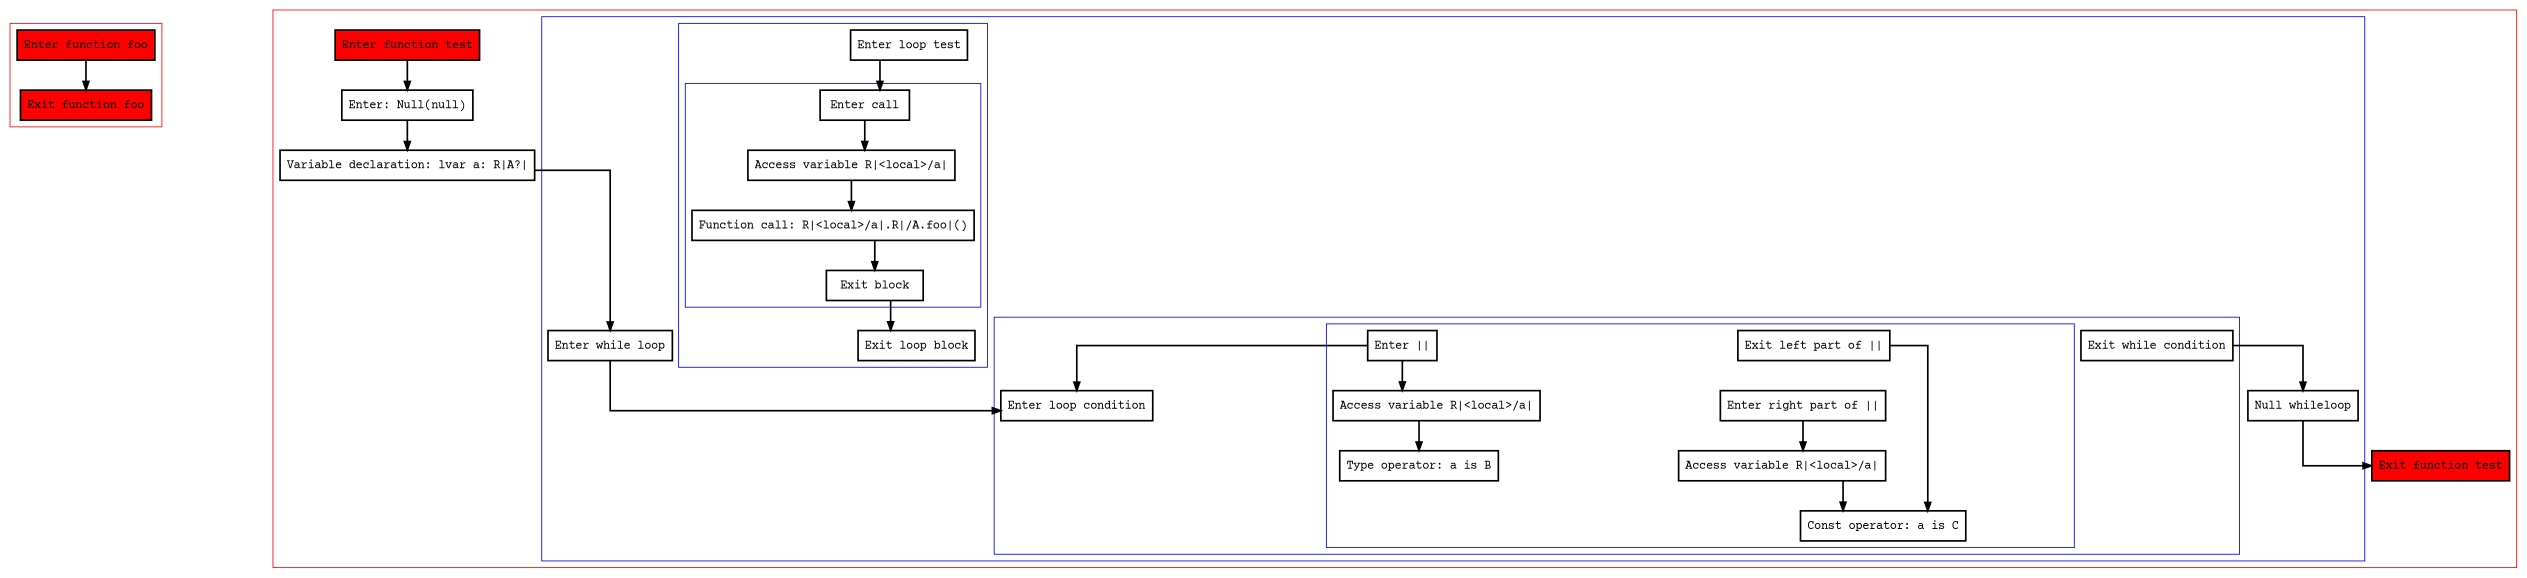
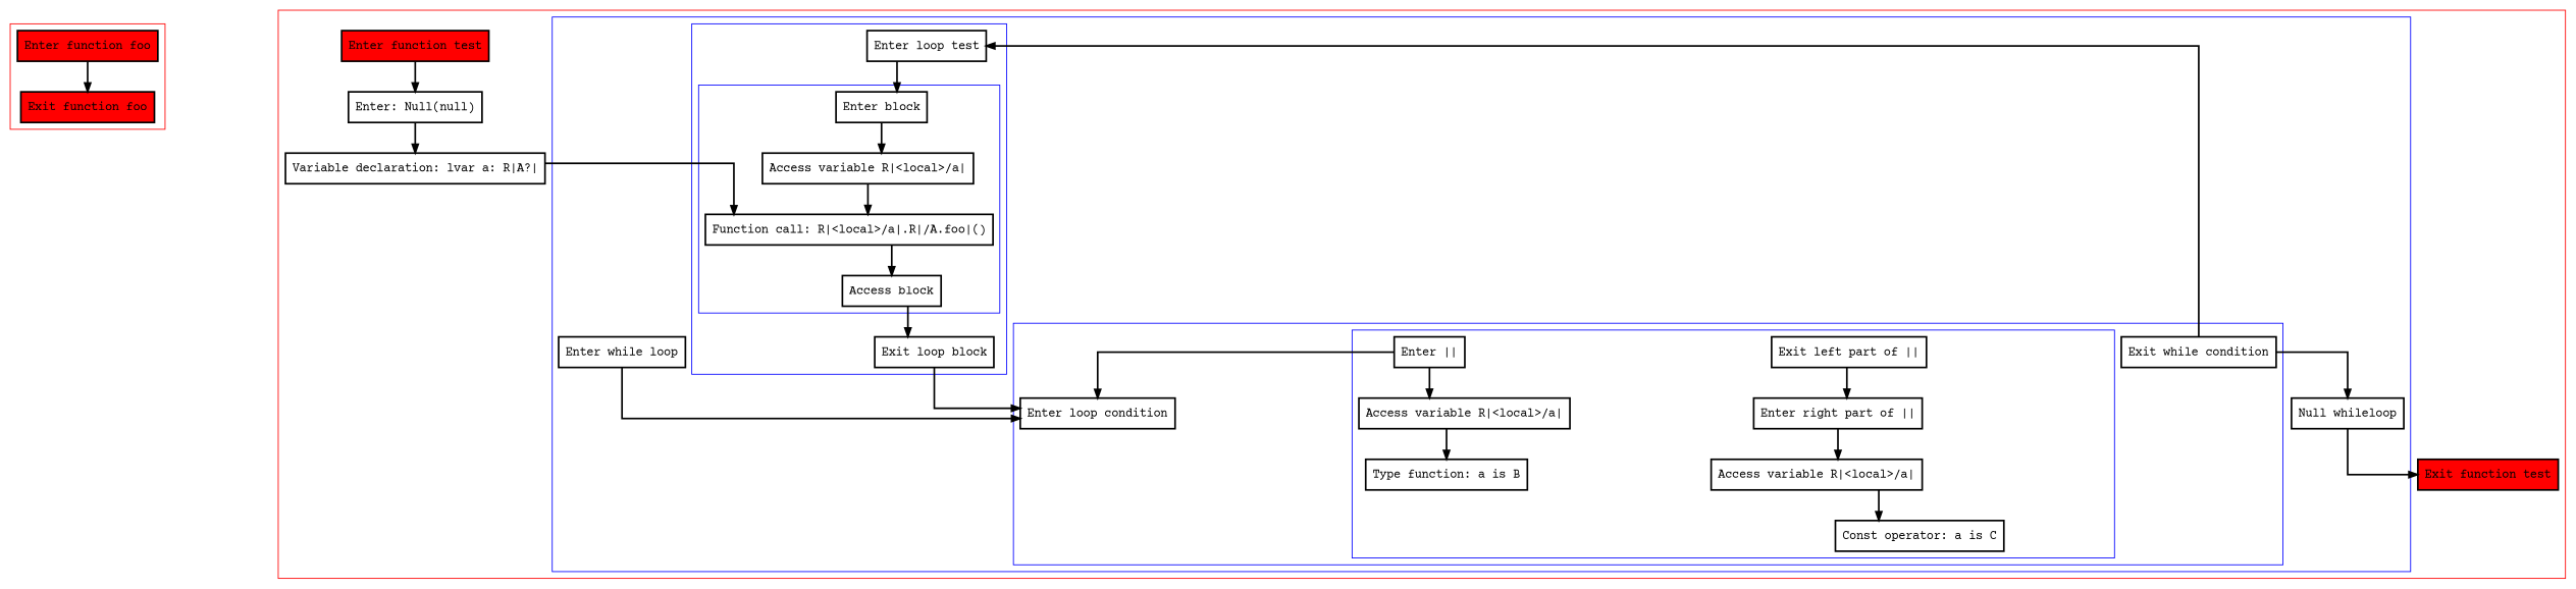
  digraph {
    fontname="Courier Prime"
    nodesep=3
    splines=ortho
    node [fontname="Courier Prime" penwidth=2 shape=box]
    edge [fontname="Courier Prime" penwidth=2]
    n1 [fillcolor=red label="Enter function foo" style=filled]
    n2 [fillcolor=red label="Exit function foo" style=filled]
    n3 [label="Enter ||"]
    n4 [label="Access variable R|<local>/a|"]
-   n5 [label="Type operator: a is B"]
+   n5 [label="Type function: a is B"]
    n6 [label="Exit left part of ||"]
    n7 [label="Enter right part of ||"]
    n8 [label="Access variable R|<local>/a|"]
    n9 [label="Const operator: a is C"]
    n10 [label="Enter loop condition"]
    n11 [label="Exit while condition"]
-   n12 [label="Enter call"]
+   n12 [label="Enter block"]
    n13 [label="Access variable R|<local>/a|"]
    n14 [label="Function call: R|<local>/a|.R|/A.foo|()"]
-   n15 [label="Exit block"]
+   n15 [label="Access block"]
    n16 [label="Enter loop test"]
    n17 [label="Exit loop block"]
    n18 [label="Enter while loop"]
    n19 [label="Null whileloop"]
    n20 [fillcolor=red label="Enter function test" style=filled]
    n21 [label="Enter: Null(null)"]
    n22 [label="Variable declaration: lvar a: R|A?|"]
    n23 [fillcolor=red label="Exit function test" style=filled]
    subgraph cluster_1 {
      color=red
      n1
      n2
    }
    subgraph cluster_2 {
      color=red
      n20
      n21
      n22
      n23
      subgraph cluster_3 {
        color=blue
        n18
        n19
        subgraph cluster_4 {
          color=blue
          n10
          n11
          subgraph cluster_5 {
            color=blue
            n3
            n4
            n5
            n6
            n7
            n8
            n9
          }
        }
        subgraph cluster_6 {
          color=blue
          n16
          n17
          subgraph cluster_7 {
            color=blue
            n12
            n13
            n14
            n15
          }
        }
      }
    }
    n1 -> n2
    n3 -> n4
    n3 -> n10
    n4 -> n5
-   n6 -> n9
+   n6 -> n7
    n7 -> n8
    n8 -> n9
+   n11 -> n16
    n11 -> n19
    n12 -> n13
    n13 -> n14
    n14 -> n15
    n15 -> n17
    n16 -> n12
+   n17 -> n10
    n18 -> n10
    n19 -> n23
    n20 -> n21
    n21 -> n22
-   n22 -> n18
+   n22 -> n14
  }
